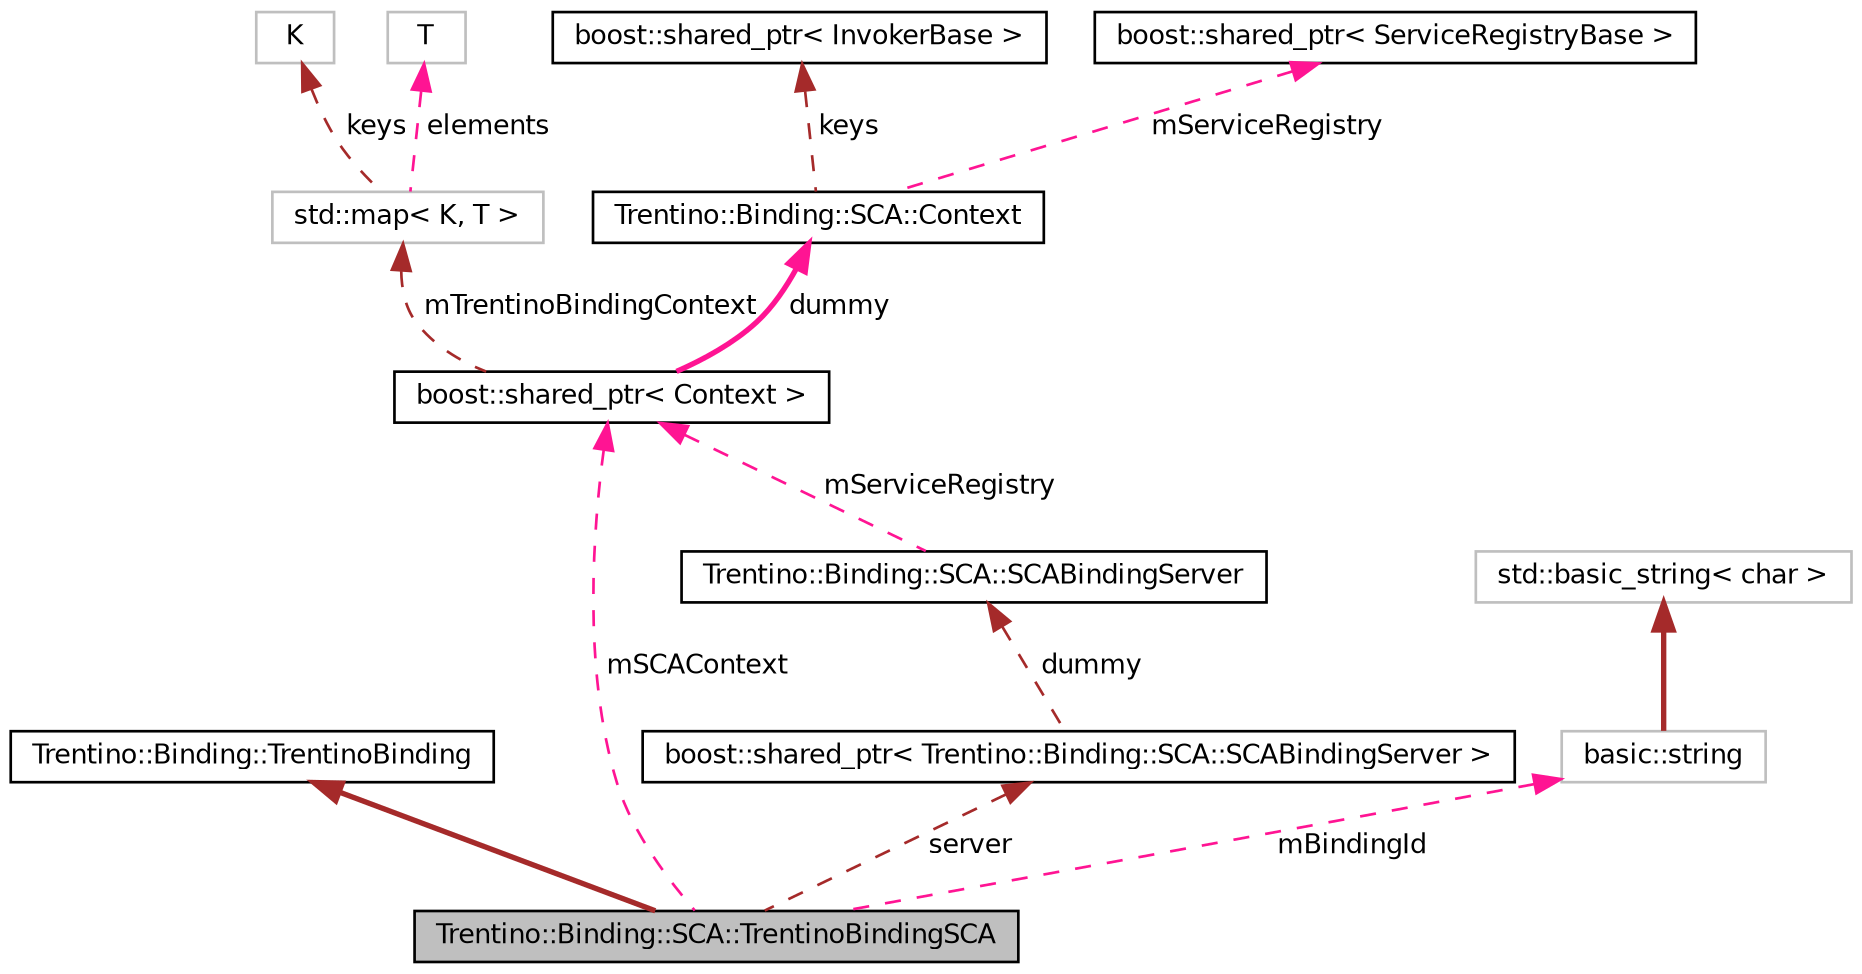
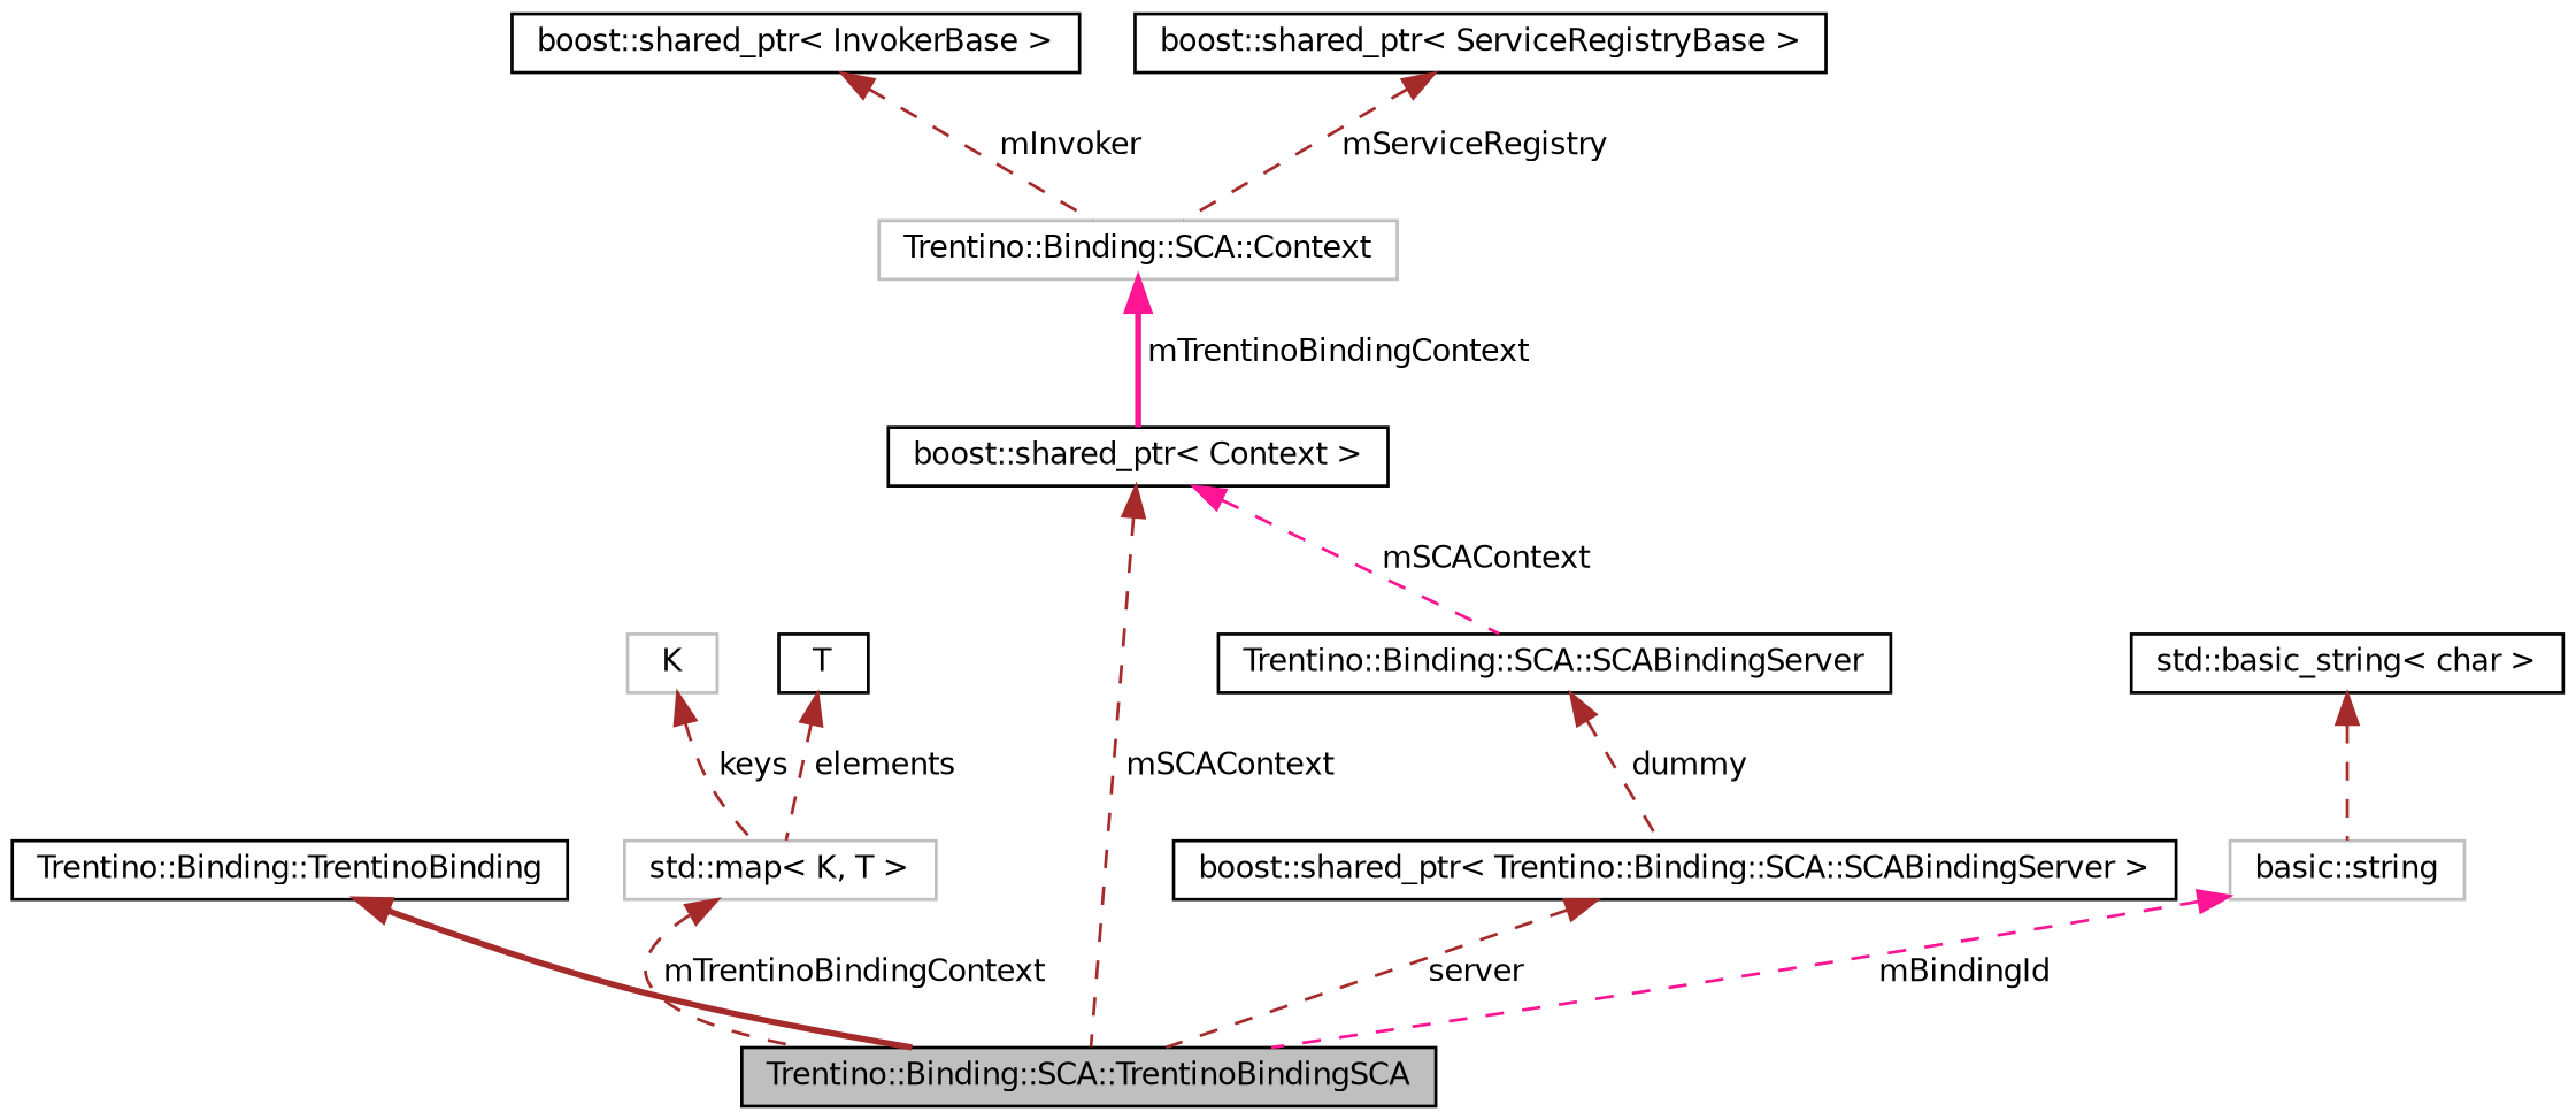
  digraph {
    rankdir=TB
    node [color=black fillcolor=white fontname=Helvetica fontsize=10 shape=record style=filled]
    edge [color=brown dir=back fontname=Helvetica fontsize=10 labelfontname=Helvetica labelfontsize=10 style=dashed]
    n1 [fillcolor=grey75 fontcolor=black height=0.2 label="Trentino::Binding::SCA::TrentinoBindingSCA" width=0.4]
    n2 [height=0.2 label="Trentino::Binding::TrentinoBinding" width=0.4]
    n3 [color=grey75 height=0.2 label="std::map\< K, T \>" width=0.4]
    n4 [color=grey75 height=0.2 label=K width=0.4]
-   n5 [color=grey75 height=0.2 label=T width=0.4]
+   n5 [height=0.2 label=T width=0.4]
    n6 [height=0.2 label="boost::shared_ptr\< Trentino::Binding::SCA::SCABindingServer \>" width=0.4]
    n7 [height=0.2 label="Trentino::Binding::SCA::SCABindingServer" width=0.4]
    n8 [height=0.2 label="boost::shared_ptr\< Context \>" width=0.4]
-   n9 [height=0.2 label="Trentino::Binding::SCA::Context" width=0.4]
+   n9 [color=grey75 height=0.2 label="Trentino::Binding::SCA::Context" width=0.4]
    n10 [height=0.2 label="boost::shared_ptr\< InvokerBase \>" width=0.4]
    n11 [height=0.2 label="boost::shared_ptr\< ServiceRegistryBase \>" width=0.4]
    n12 [color=grey75 height=0.2 label="basic::string" width=0.4]
-   n13 [color=grey75 height=0.2 label="std::basic_string\< char \>" width=0.4]
+   n13 [height=0.2 label="std::basic_string\< char \>" width=0.4]
    n2 -> n1 [style=bold]
-   n3 -> n8 [label=" mTrentinoBindingContext"]
+   n3 -> n1 [label=" mTrentinoBindingContext"]
    n4 -> n3 [label=" keys"]
-   n5 -> n3 [color=deeppink label=" elements"]
+   n5 -> n3 [label=" elements"]
    n6 -> n1 [label=" server"]
    n7 -> n6 [label=" dummy"]
-   n8 -> n1 [color=deeppink label=" mSCAContext"]
-   n8 -> n7 [color=deeppink label=" mServiceRegistry"]
-   n9 -> n8 [color=deeppink label=" dummy" style=bold]
-   n10 -> n9 [label=" keys"]
-   n11 -> n9 [color=deeppink label=" mServiceRegistry"]
+   n8 -> n1 [label=" mSCAContext"]
+   n8 -> n7 [color=deeppink label=" mSCAContext"]
+   n9 -> n8 [color=deeppink label=" mTrentinoBindingContext" style=bold]
+   n10 -> n9 [label=" mInvoker"]
+   n11 -> n9 [label=" mServiceRegistry"]
    n12 -> n1 [color=deeppink label=" mBindingId"]
-   n13 -> n12 [style=bold]
+   n13 -> n12
  }
